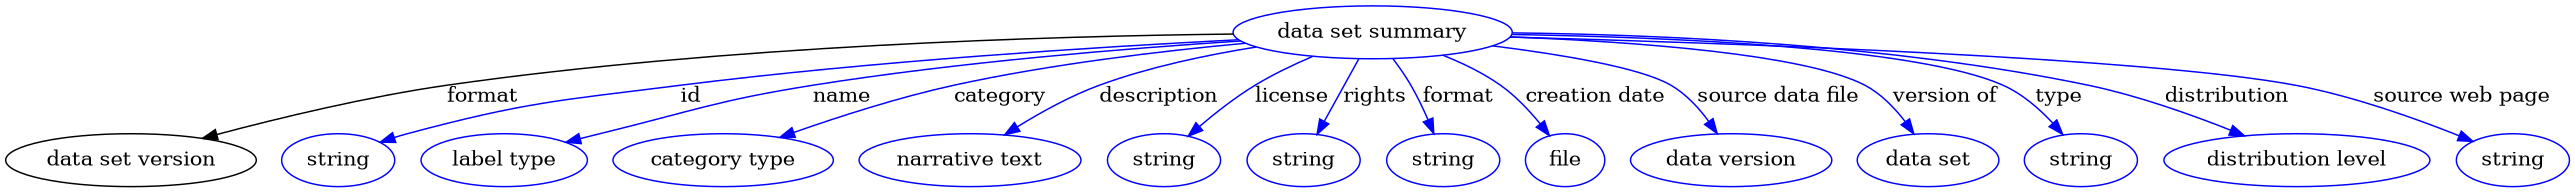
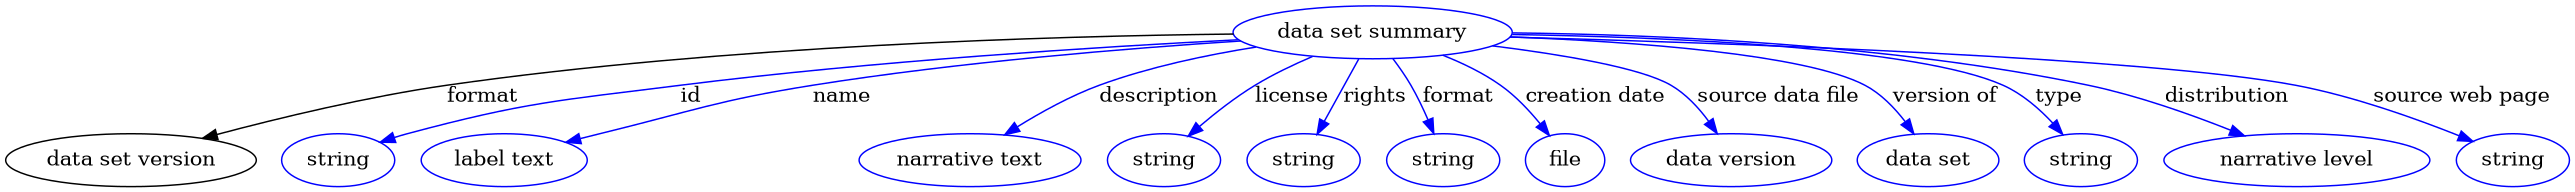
  digraph {
    node [color=blue]
    edge [color=blue style=solid]
    n1 [height=0.5 label="data set summary" width=2.0401]
    "data set version" [height=0.5 width=1.8234 color=""]
    n3 [height=0.5 label=string width=0.84854]
-   n4 [height=0.5 label="label type" width=1.2638]
-   n5 [height=0.5 label="category type" width=1.6249]
+   n4 [height=0.5 label="label text" width=1.2638]
    n6 [height=0.5 label="narrative text" width=1.6068]
    n7 [height=0.5 label=string width=0.84854]
    n8 [height=0.5 label=string width=0.84854]
    n9 [height=0.5 label=string width=0.84854]
    n10 [height=0.5 label=file width=0.75]
    n11 [height=0.5 label="data version" width=1.1013]
    n12 [height=0.5 label="data set" width=1.0471]
    n13 [height=0.5 label=string width=0.84854]
-   n14 [height=0.5 label="distribution level" width=1.9679]
+   n14 [height=0.5 label="narrative level" width=1.9679]
    n15 [height=0.5 label=string width=0.84854]
    n1 -> "data set version" [label=format color="" style=""]
    n1 -> n3 [label=id]
    n1 -> n4 [label=name]
-   n1 -> n5 [label=category]
    n1 -> n6 [label=description]
    n1 -> n7 [label=license]
    n1 -> n8 [label=rights]
    n1 -> n9 [label=format]
    n1 -> n10 [label="creation date"]
    n1 -> n11 [label="source data file"]
    n1 -> n12 [label="version of"]
    n1 -> n13 [label=type]
    n1 -> n14 [label=distribution]
    n1 -> n15 [label="source web page"]
  }
